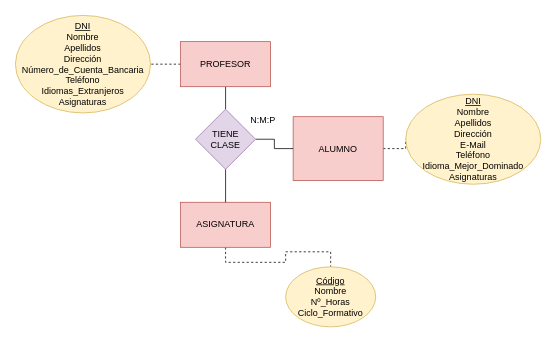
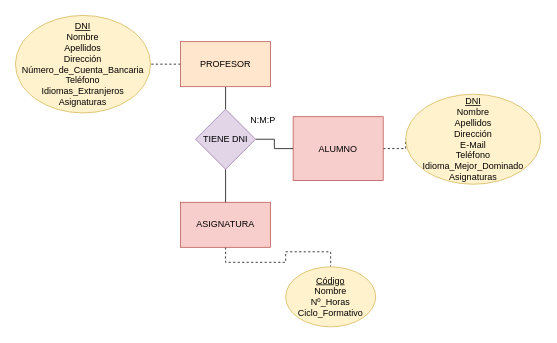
  <mxCell id="0" />
  <mxCell id="1" parent="0" />
  <mxCell id="2" style="edgeStyle=orthogonalEdgeStyle;rounded=0;orthogonalLoop=1;jettySize=auto;html=1;exitX=0.5;exitY=1;exitDx=0;exitDy=0;entryX=0.5;entryY=0;entryDx=0;entryDy=0;endArrow=none;endFill=0;" edge="1" parent="1" source="4" target="11"><mxGeometry relative="1" as="geometry" /></mxCell>
  <mxCell id="3" style="edgeStyle=orthogonalEdgeStyle;rounded=0;orthogonalLoop=1;jettySize=auto;html=1;exitX=0;exitY=0.5;exitDx=0;exitDy=0;entryX=1;entryY=0.5;entryDx=0;entryDy=0;endArrow=none;endFill=0;dashed=1;" edge="1" parent="1" source="4" target="13"><mxGeometry relative="1" as="geometry" /></mxCell>
- <mxCell id="4" value="PROFESOR" style="rounded=0;whiteSpace=wrap;html=1;fillColor=#f8cecc;strokeColor=#b85450;" vertex="1" parent="1"><mxGeometry x="240" y="55" width="120" height="60" as="geometry" /></mxCell>
+ <mxCell id="4" value="PROFESOR" style="rounded=0;whiteSpace=wrap;html=1;fillColor=#ffe6cc;strokeColor=#b85450;" vertex="1" parent="1"><mxGeometry x="240" y="55" width="120" height="60" as="geometry" /></mxCell>
  <mxCell id="5" style="edgeStyle=orthogonalEdgeStyle;rounded=0;orthogonalLoop=1;jettySize=auto;html=1;exitX=1;exitY=0.5;exitDx=0;exitDy=0;entryX=0;entryY=0.5;entryDx=0;entryDy=0;dashed=1;endArrow=none;endFill=0;" edge="1" parent="1" source="6" target="14"><mxGeometry relative="1" as="geometry" /></mxCell>
  <mxCell id="6" value="ALUMNO" style="rounded=0;whiteSpace=wrap;html=1;fillColor=#f8cecc;strokeColor=#b85450;" vertex="1" parent="1"><mxGeometry x="390" y="155" width="120" height="85" as="geometry" /></mxCell>
  <mxCell id="7" style="edgeStyle=orthogonalEdgeStyle;rounded=0;orthogonalLoop=1;jettySize=auto;html=1;exitX=0.5;exitY=1;exitDx=0;exitDy=0;entryX=0.5;entryY=0;entryDx=0;entryDy=0;dashed=1;endArrow=none;endFill=0;" edge="1" parent="1" source="8" target="15"><mxGeometry relative="1" as="geometry" /></mxCell>
  <mxCell id="8" value="ASIGNATURA" style="rounded=0;whiteSpace=wrap;html=1;fillColor=#f8cecc;strokeColor=#b85450;" vertex="1" parent="1"><mxGeometry x="240" y="269" width="120" height="60" as="geometry" /></mxCell>
  <mxCell id="9" style="edgeStyle=orthogonalEdgeStyle;rounded=0;orthogonalLoop=1;jettySize=auto;html=1;exitX=1;exitY=0.5;exitDx=0;exitDy=0;entryX=0;entryY=0.5;entryDx=0;entryDy=0;endArrow=none;endFill=0;" edge="1" parent="1" source="11" target="6"><mxGeometry relative="1" as="geometry" /></mxCell>
  <mxCell id="10" style="edgeStyle=orthogonalEdgeStyle;rounded=0;orthogonalLoop=1;jettySize=auto;html=1;exitX=0.5;exitY=1;exitDx=0;exitDy=0;entryX=0.5;entryY=0;entryDx=0;entryDy=0;endArrow=none;endFill=0;" edge="1" parent="1" source="11" target="8"><mxGeometry relative="1" as="geometry" /></mxCell>
- <mxCell id="11" value="TIENE CLASE" style="rhombus;whiteSpace=wrap;html=1;fillColor=#e1d5e7;strokeColor=#9673a6;" vertex="1" parent="1"><mxGeometry x="260" y="145" width="80" height="80" as="geometry" /></mxCell>
+ <mxCell id="11" value="TIENE DNI" style="rhombus;whiteSpace=wrap;html=1;fillColor=#e1d5e7;strokeColor=#9673a6;" vertex="1" parent="1"><mxGeometry x="260" y="145" width="80" height="80" as="geometry" /></mxCell>
  <mxCell id="12" value="N:M:P" style="text;html=1;strokeColor=none;fillColor=none;align=center;verticalAlign=middle;whiteSpace=wrap;rounded=0;" vertex="1" parent="1"><mxGeometry x="320" y="145" width="60" height="30" as="geometry" /></mxCell>
  <mxCell id="13" value="&lt;u&gt;DNI&lt;/u&gt;&lt;br&gt;Nombre&lt;br&gt;Apellidos&lt;br&gt;Dirección&lt;br&gt;Número_de_Cuenta_Bancaria&lt;br&gt;Teléfono&lt;br&gt;Idiomas_Extranjeros&lt;br&gt;Asignaturas" style="ellipse;whiteSpace=wrap;html=1;fillColor=#fff2cc;strokeColor=#d6b656;" vertex="1" parent="1"><mxGeometry x="20" y="20" width="180" height="130" as="geometry" /></mxCell>
  <mxCell id="14" value="&lt;u&gt;DNI&lt;/u&gt;&lt;br&gt;Nombre&lt;br&gt;Apellidos&lt;br&gt;Dirección&lt;br&gt;E-Mail&lt;br&gt;Teléfono&lt;br&gt;Idioma_Mejor_Dominado&lt;br&gt;Asignaturas" style="ellipse;whiteSpace=wrap;html=1;fillColor=#fff2cc;strokeColor=#d6b656;" vertex="1" parent="1"><mxGeometry x="540" y="125" width="180" height="120" as="geometry" /></mxCell>
  <mxCell id="15" value="&lt;u&gt;Código&lt;/u&gt;&lt;br&gt;Nombre&lt;br&gt;Nº_Horas&lt;br&gt;Ciclo_Formativo" style="ellipse;whiteSpace=wrap;html=1;fillColor=#fff2cc;strokeColor=#d6b656;" vertex="1" parent="1"><mxGeometry x="380" y="355" width="120" height="80" as="geometry" /></mxCell>
